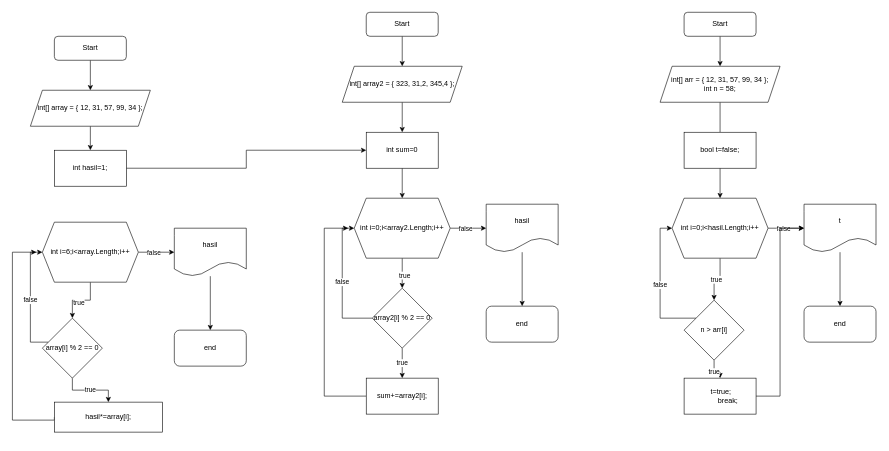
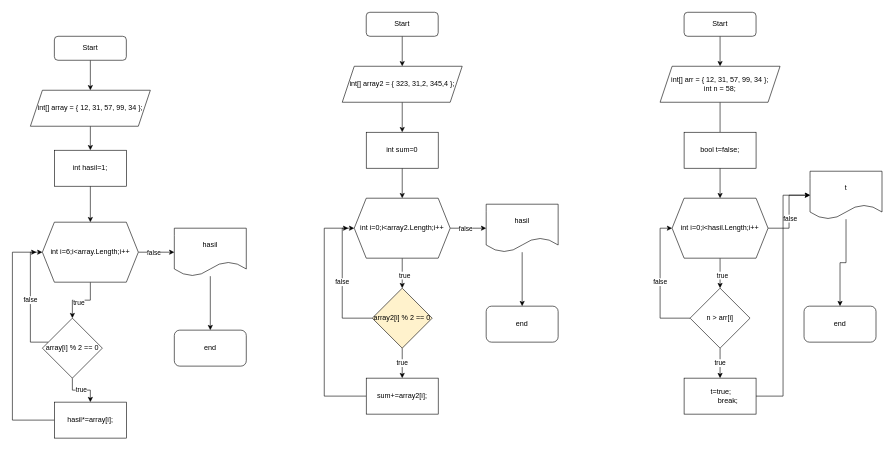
  <mxCell id="0" />
  <mxCell id="1" parent="0" />
  <mxCell id="2" style="edgeStyle=orthogonalEdgeStyle;rounded=0;orthogonalLoop=1;jettySize=auto;html=1;entryX=0.5;entryY=0;entryDx=0;entryDy=0;" edge="1" parent="1" source="3" target="5"><mxGeometry relative="1" as="geometry" /></mxCell>
  <mxCell id="3" value="Start" style="rounded=1;whiteSpace=wrap;html=1;fontSize=12;glass=0;strokeWidth=1;shadow=0;" parent="1" vertex="1"><mxGeometry x="90" y="60" width="120" height="40" as="geometry" /></mxCell>
  <mxCell id="4" value="" style="edgeStyle=orthogonalEdgeStyle;rounded=0;orthogonalLoop=1;jettySize=auto;html=1;" edge="1" parent="1" source="5" target="7"><mxGeometry relative="1" as="geometry" /></mxCell>
  <mxCell id="5" value="int[] array = { 12, 31, 57, 99, 34 };" style="shape=parallelogram;perimeter=parallelogramPerimeter;whiteSpace=wrap;html=1;fixedSize=1;" vertex="1" parent="1"><mxGeometry x="50" y="150" width="200" height="60" as="geometry" /></mxCell>
- <mxCell id="6" value="" style="edgeStyle=orthogonalEdgeStyle;rounded=0;orthogonalLoop=1;jettySize=auto;html=1;" edge="1" parent="1" source="7" target="26"><mxGeometry relative="1" as="geometry" /></mxCell>
+ <mxCell id="6" value="" style="edgeStyle=orthogonalEdgeStyle;rounded=0;orthogonalLoop=1;jettySize=auto;html=1;" edge="1" parent="1" source="7" target="12"><mxGeometry relative="1" as="geometry" /></mxCell>
  <mxCell id="7" value="int hasil=1;" style="whiteSpace=wrap;html=1;" vertex="1" parent="1"><mxGeometry x="90" y="250" width="120" height="60" as="geometry" /></mxCell>
  <mxCell id="8" value="" style="edgeStyle=orthogonalEdgeStyle;rounded=0;orthogonalLoop=1;jettySize=auto;html=1;" edge="1" parent="1" source="12" target="15"><mxGeometry relative="1" as="geometry" /></mxCell>
  <mxCell id="9" value="true" style="edgeLabel;html=1;align=center;verticalAlign=middle;resizable=0;points=[];" vertex="1" connectable="0" parent="8"><mxGeometry x="0.12" y="3" relative="1" as="geometry"><mxPoint as="offset" /></mxGeometry></mxCell>
  <mxCell id="10" style="edgeStyle=orthogonalEdgeStyle;rounded=0;orthogonalLoop=1;jettySize=auto;html=1;" edge="1" parent="1" source="12" target="19"><mxGeometry relative="1" as="geometry"><mxPoint x="310" y="420" as="targetPoint" /></mxGeometry></mxCell>
  <mxCell id="11" value="false" style="edgeLabel;html=1;align=center;verticalAlign=middle;resizable=0;points=[];" vertex="1" connectable="0" parent="10"><mxGeometry x="-0.167" y="-1" relative="1" as="geometry"><mxPoint as="offset" /></mxGeometry></mxCell>
  <mxCell id="12" value="int i=6;i&amp;lt;array.Length;i++" style="shape=hexagon;perimeter=hexagonPerimeter2;whiteSpace=wrap;html=1;fixedSize=1;" vertex="1" parent="1"><mxGeometry x="70" y="370" width="160" height="100" as="geometry" /></mxCell>
  <mxCell id="13" value="false" style="edgeStyle=orthogonalEdgeStyle;rounded=0;orthogonalLoop=1;jettySize=auto;html=1;entryX=0;entryY=0.5;entryDx=0;entryDy=0;" edge="1" parent="1" source="15" target="12"><mxGeometry relative="1" as="geometry"><Array as="points"><mxPoint x="50" y="570" /><mxPoint x="50" y="420" /></Array></mxGeometry></mxCell>
  <mxCell id="14" value="true" style="edgeStyle=orthogonalEdgeStyle;rounded=0;orthogonalLoop=1;jettySize=auto;html=1;entryX=0.5;entryY=0;entryDx=0;entryDy=0;" edge="1" parent="1" source="15" target="17"><mxGeometry relative="1" as="geometry" /></mxCell>
  <mxCell id="15" value="array[i] % 2 == 0" style="rhombus;whiteSpace=wrap;html=1;" vertex="1" parent="1"><mxGeometry x="70" y="530" width="100" height="100" as="geometry" /></mxCell>
  <mxCell id="16" style="edgeStyle=orthogonalEdgeStyle;rounded=0;orthogonalLoop=1;jettySize=auto;html=1;exitX=0;exitY=0.5;exitDx=0;exitDy=0;" edge="1" parent="1" source="17"><mxGeometry relative="1" as="geometry"><mxPoint x="60" y="700" as="sourcePoint" /><mxPoint x="60" y="420" as="targetPoint" /><Array as="points"><mxPoint x="20" y="700" /><mxPoint x="20" y="420" /></Array></mxGeometry></mxCell>
- <mxCell id="17" value="hasil*=array[i];" style="whiteSpace=wrap;html=1;" vertex="1" parent="1"><mxGeometry x="90" y="670" width="180" height="50" as="geometry" /></mxCell>
+ <mxCell id="17" value="hasil*=array[i];" style="whiteSpace=wrap;html=1;" vertex="1" parent="1"><mxGeometry x="90" y="670" width="120" height="60" as="geometry" /></mxCell>
  <mxCell id="18" value="" style="edgeStyle=orthogonalEdgeStyle;rounded=0;orthogonalLoop=1;jettySize=auto;html=1;" edge="1" parent="1" source="19" target="20"><mxGeometry relative="1" as="geometry" /></mxCell>
  <mxCell id="19" value="hasil" style="shape=document;whiteSpace=wrap;html=1;boundedLbl=1;" vertex="1" parent="1"><mxGeometry x="290" y="380" width="120" height="80" as="geometry" /></mxCell>
  <mxCell id="20" value="end" style="rounded=1;whiteSpace=wrap;html=1;" vertex="1" parent="1"><mxGeometry x="290" y="550" width="120" height="60" as="geometry" /></mxCell>
  <mxCell id="21" style="edgeStyle=orthogonalEdgeStyle;rounded=0;orthogonalLoop=1;jettySize=auto;html=1;entryX=0.5;entryY=0;entryDx=0;entryDy=0;" edge="1" parent="1" source="22" target="24"><mxGeometry relative="1" as="geometry" /></mxCell>
  <mxCell id="22" value="Start" style="rounded=1;whiteSpace=wrap;html=1;fontSize=12;glass=0;strokeWidth=1;shadow=0;" vertex="1" parent="1"><mxGeometry x="610" y="20" width="120" height="40" as="geometry" /></mxCell>
  <mxCell id="23" value="" style="edgeStyle=orthogonalEdgeStyle;rounded=0;orthogonalLoop=1;jettySize=auto;html=1;" edge="1" parent="1" source="24" target="26"><mxGeometry relative="1" as="geometry" /></mxCell>
  <mxCell id="24" value="int[] array2 = { 323, 31,2, 345,4 };" style="shape=parallelogram;perimeter=parallelogramPerimeter;whiteSpace=wrap;html=1;fixedSize=1;" vertex="1" parent="1"><mxGeometry x="570" y="110" width="200" height="60" as="geometry" /></mxCell>
  <mxCell id="25" value="" style="edgeStyle=orthogonalEdgeStyle;rounded=0;orthogonalLoop=1;jettySize=auto;html=1;" edge="1" parent="1" source="26" target="31"><mxGeometry relative="1" as="geometry" /></mxCell>
  <mxCell id="26" value="int sum=0" style="whiteSpace=wrap;html=1;" vertex="1" parent="1"><mxGeometry x="610" y="220" width="120" height="60" as="geometry" /></mxCell>
  <mxCell id="27" value="" style="edgeStyle=orthogonalEdgeStyle;rounded=0;orthogonalLoop=1;jettySize=auto;html=1;" edge="1" parent="1" source="31" target="34"><mxGeometry relative="1" as="geometry" /></mxCell>
  <mxCell id="28" value="true" style="edgeLabel;html=1;align=center;verticalAlign=middle;resizable=0;points=[];" vertex="1" connectable="0" parent="27"><mxGeometry x="0.12" y="3" relative="1" as="geometry"><mxPoint as="offset" /></mxGeometry></mxCell>
  <mxCell id="29" style="edgeStyle=orthogonalEdgeStyle;rounded=0;orthogonalLoop=1;jettySize=auto;html=1;" edge="1" parent="1" source="31" target="38"><mxGeometry relative="1" as="geometry"><mxPoint x="830" y="380" as="targetPoint" /></mxGeometry></mxCell>
  <mxCell id="30" value="false" style="edgeLabel;html=1;align=center;verticalAlign=middle;resizable=0;points=[];" vertex="1" connectable="0" parent="29"><mxGeometry x="-0.167" y="-1" relative="1" as="geometry"><mxPoint as="offset" /></mxGeometry></mxCell>
  <mxCell id="31" value="int i=0;i&amp;lt;array2.Length;i++" style="shape=hexagon;perimeter=hexagonPerimeter2;whiteSpace=wrap;html=1;fixedSize=1;" vertex="1" parent="1"><mxGeometry x="590" y="330" width="160" height="100" as="geometry" /></mxCell>
  <mxCell id="32" value="false" style="edgeStyle=orthogonalEdgeStyle;rounded=0;orthogonalLoop=1;jettySize=auto;html=1;entryX=0;entryY=0.5;entryDx=0;entryDy=0;" edge="1" parent="1" source="34" target="31"><mxGeometry relative="1" as="geometry"><Array as="points"><mxPoint x="570" y="530" /><mxPoint x="570" y="380" /></Array></mxGeometry></mxCell>
  <mxCell id="33" value="true" style="edgeStyle=orthogonalEdgeStyle;rounded=0;orthogonalLoop=1;jettySize=auto;html=1;entryX=0.5;entryY=0;entryDx=0;entryDy=0;" edge="1" parent="1" source="34" target="36"><mxGeometry relative="1" as="geometry" /></mxCell>
- <mxCell id="34" value="array2[i] % 2 == 0" style="rhombus;whiteSpace=wrap;html=1;" vertex="1" parent="1"><mxGeometry x="620" y="480" width="100" height="100" as="geometry" /></mxCell>
+ <mxCell id="34" value="array2[i] % 2 == 0" style="rhombus;whiteSpace=wrap;html=1;fillColor=#fff2cc;" vertex="1" parent="1"><mxGeometry x="620" y="480" width="100" height="100" as="geometry" /></mxCell>
  <mxCell id="35" style="edgeStyle=orthogonalEdgeStyle;rounded=0;orthogonalLoop=1;jettySize=auto;html=1;exitX=0;exitY=0.5;exitDx=0;exitDy=0;" edge="1" parent="1" source="36"><mxGeometry relative="1" as="geometry"><mxPoint x="580" y="660" as="sourcePoint" /><mxPoint x="580" y="380" as="targetPoint" /><Array as="points"><mxPoint x="540" y="660" /><mxPoint x="540" y="380" /></Array></mxGeometry></mxCell>
  <mxCell id="36" value="sum+=array2[i];" style="whiteSpace=wrap;html=1;" vertex="1" parent="1"><mxGeometry x="610" y="630" width="120" height="60" as="geometry" /></mxCell>
  <mxCell id="37" value="" style="edgeStyle=orthogonalEdgeStyle;rounded=0;orthogonalLoop=1;jettySize=auto;html=1;" edge="1" parent="1" source="38" target="39"><mxGeometry relative="1" as="geometry" /></mxCell>
  <mxCell id="38" value="hasil" style="shape=document;whiteSpace=wrap;html=1;boundedLbl=1;" vertex="1" parent="1"><mxGeometry x="810" y="340" width="120" height="80" as="geometry" /></mxCell>
  <mxCell id="39" value="end" style="rounded=1;whiteSpace=wrap;html=1;" vertex="1" parent="1"><mxGeometry x="810" y="510" width="120" height="60" as="geometry" /></mxCell>
  <mxCell id="40" style="edgeStyle=orthogonalEdgeStyle;rounded=0;orthogonalLoop=1;jettySize=auto;html=1;entryX=0.5;entryY=0;entryDx=0;entryDy=0;" edge="1" parent="1" source="41" target="43"><mxGeometry relative="1" as="geometry" /></mxCell>
  <mxCell id="41" value="Start" style="rounded=1;whiteSpace=wrap;html=1;fontSize=12;glass=0;strokeWidth=1;shadow=0;" vertex="1" parent="1"><mxGeometry x="1140" y="20" width="120" height="40" as="geometry" /></mxCell>
  <mxCell id="42" value="" style="edgeStyle=orthogonalEdgeStyle;rounded=0;orthogonalLoop=1;jettySize=auto;html=1;endArrow=none;" edge="1" parent="1" source="43" target="45"><mxGeometry relative="1" as="geometry" /></mxCell>
  <mxCell id="43" value="int[] arr = { 12, 31, 57, 99, 34 };&lt;br&gt;int n = 58;" style="shape=parallelogram;perimeter=parallelogramPerimeter;whiteSpace=wrap;html=1;fixedSize=1;" vertex="1" parent="1"><mxGeometry x="1100" y="110" width="200" height="60" as="geometry" /></mxCell>
  <mxCell id="44" value="" style="edgeStyle=orthogonalEdgeStyle;rounded=0;orthogonalLoop=1;jettySize=auto;html=1;" edge="1" parent="1" source="45" target="50"><mxGeometry relative="1" as="geometry" /></mxCell>
  <mxCell id="45" value="bool t=false;" style="whiteSpace=wrap;html=1;" vertex="1" parent="1"><mxGeometry x="1140" y="220" width="120" height="60" as="geometry" /></mxCell>
  <mxCell id="46" value="" style="edgeStyle=orthogonalEdgeStyle;rounded=0;orthogonalLoop=1;jettySize=auto;html=1;" edge="1" parent="1" source="50" target="53"><mxGeometry relative="1" as="geometry" /></mxCell>
  <mxCell id="47" value="true" style="edgeLabel;html=1;align=center;verticalAlign=middle;resizable=0;points=[];" vertex="1" connectable="0" parent="46"><mxGeometry x="0.12" y="3" relative="1" as="geometry"><mxPoint as="offset" /></mxGeometry></mxCell>
  <mxCell id="48" style="edgeStyle=orthogonalEdgeStyle;rounded=0;orthogonalLoop=1;jettySize=auto;html=1;" edge="1" parent="1" source="50" target="57"><mxGeometry relative="1" as="geometry"><mxPoint x="1360" y="380" as="targetPoint" /></mxGeometry></mxCell>
  <mxCell id="49" value="false" style="edgeLabel;html=1;align=center;verticalAlign=middle;resizable=0;points=[];" vertex="1" connectable="0" parent="48"><mxGeometry x="-0.167" y="-1" relative="1" as="geometry"><mxPoint as="offset" /></mxGeometry></mxCell>
  <mxCell id="50" value="int i=0;i&amp;lt;hasil.Length;i++" style="shape=hexagon;perimeter=hexagonPerimeter2;whiteSpace=wrap;html=1;fixedSize=1;" vertex="1" parent="1"><mxGeometry x="1120" y="330" width="160" height="100" as="geometry" /></mxCell>
  <mxCell id="51" value="false" style="edgeStyle=orthogonalEdgeStyle;rounded=0;orthogonalLoop=1;jettySize=auto;html=1;entryX=0;entryY=0.5;entryDx=0;entryDy=0;" edge="1" parent="1" source="53" target="50"><mxGeometry relative="1" as="geometry"><Array as="points"><mxPoint x="1100" y="530" /><mxPoint x="1100" y="380" /></Array></mxGeometry></mxCell>
  <mxCell id="52" value="true" style="edgeStyle=orthogonalEdgeStyle;rounded=0;orthogonalLoop=1;jettySize=auto;html=1;entryX=0.5;entryY=0;entryDx=0;entryDy=0;" edge="1" parent="1" source="53" target="55"><mxGeometry relative="1" as="geometry" /></mxCell>
- <mxCell id="53" value="n &amp;gt; arr[i]" style="rhombus;whiteSpace=wrap;html=1;" vertex="1" parent="1"><mxGeometry x="1140" y="500" width="100" height="100" as="geometry" /></mxCell>
+ <mxCell id="53" value="n &amp;gt; arr[i]" style="rhombus;whiteSpace=wrap;html=1;" vertex="1" parent="1"><mxGeometry x="1150" y="480" width="100" height="100" as="geometry" /></mxCell>
  <mxCell id="54" style="edgeStyle=orthogonalEdgeStyle;rounded=0;orthogonalLoop=1;jettySize=auto;html=1;entryX=0;entryY=0.5;entryDx=0;entryDy=0;" edge="1" parent="1" source="55" target="57"><mxGeometry relative="1" as="geometry" /></mxCell>
  <mxCell id="55" value="&lt;div&gt;&amp;nbsp;t=true;&lt;/div&gt;&lt;div&gt;&amp;nbsp; &amp;nbsp; &amp;nbsp; &amp;nbsp; break;&lt;/div&gt;" style="whiteSpace=wrap;html=1;" vertex="1" parent="1"><mxGeometry x="1140" y="630" width="120" height="60" as="geometry" /></mxCell>
  <mxCell id="56" value="" style="edgeStyle=orthogonalEdgeStyle;rounded=0;orthogonalLoop=1;jettySize=auto;html=1;" edge="1" parent="1" source="57" target="58"><mxGeometry relative="1" as="geometry" /></mxCell>
- <mxCell id="57" value="t" style="shape=document;whiteSpace=wrap;html=1;boundedLbl=1;" vertex="1" parent="1"><mxGeometry x="1340" y="340" width="120" height="80" as="geometry" /></mxCell>
+ <mxCell id="57" value="t" style="shape=document;whiteSpace=wrap;html=1;boundedLbl=1;" vertex="1" parent="1"><mxGeometry x="1350" y="285" width="120" height="80" as="geometry" /></mxCell>
  <mxCell id="58" value="end" style="rounded=1;whiteSpace=wrap;html=1;" vertex="1" parent="1"><mxGeometry x="1340" y="510" width="120" height="60" as="geometry" /></mxCell>
